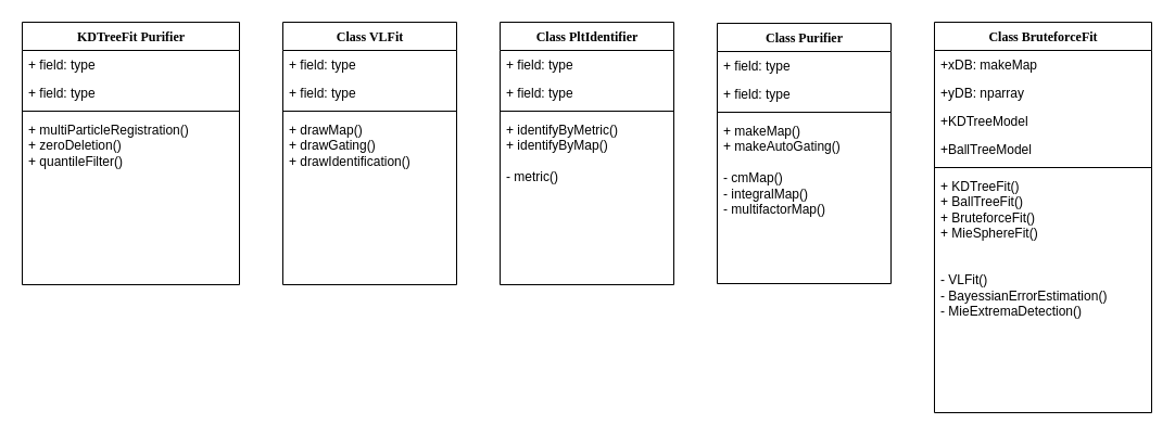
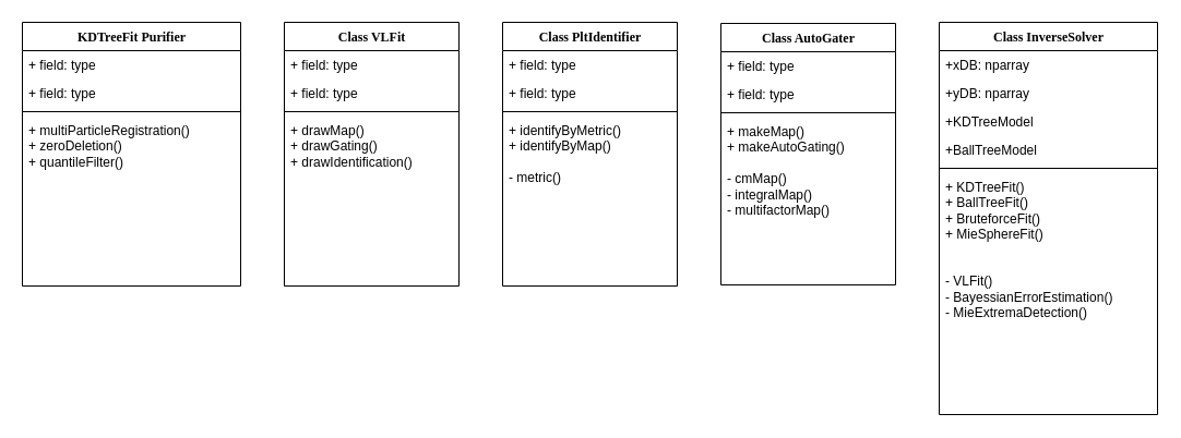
  <mxCell id="0" />
  <mxCell id="1" parent="0" />
  <mxCell id="2" value="KDTreeFit Purifier" style="swimlane;html=1;fontStyle=1;align=center;verticalAlign=top;childLayout=stackLayout;horizontal=1;startSize=26;horizontalStack=0;resizeParent=1;resizeLast=0;collapsible=1;marginBottom=0;swimlaneFillColor=#ffffff;rounded=0;shadow=0;comic=0;labelBackgroundColor=none;strokeWidth=1;fillColor=none;fontFamily=Verdana;fontSize=12" parent="1" vertex="1"><mxGeometry x="20" y="20" width="200" height="242" as="geometry" /></mxCell>
  <mxCell id="3" value="+ field: type" style="text;html=1;strokeColor=none;fillColor=none;align=left;verticalAlign=top;spacingLeft=4;spacingRight=4;whiteSpace=wrap;overflow=hidden;rotatable=0;points=[[0,0.5],[1,0.5]];portConstraint=eastwest;" parent="2" vertex="1"><mxGeometry y="26" width="200" height="26" as="geometry" /></mxCell>
  <mxCell id="4" value="+ field: type" style="text;html=1;strokeColor=none;fillColor=none;align=left;verticalAlign=top;spacingLeft=4;spacingRight=4;whiteSpace=wrap;overflow=hidden;rotatable=0;points=[[0,0.5],[1,0.5]];portConstraint=eastwest;" parent="2" vertex="1"><mxGeometry y="52" width="200" height="26" as="geometry" /></mxCell>
  <mxCell id="5" value="" style="line;html=1;strokeWidth=1;fillColor=none;align=left;verticalAlign=middle;spacingTop=-1;spacingLeft=3;spacingRight=3;rotatable=0;labelPosition=right;points=[];portConstraint=eastwest;" parent="2" vertex="1"><mxGeometry y="78" width="200" height="8" as="geometry" /></mxCell>
  <mxCell id="6" value="&lt;div&gt;+ multiParticleRegistration()&lt;/div&gt;&lt;div&gt;+ zeroDeletion()&lt;/div&gt;&lt;div&gt;+ quantileFilter()&lt;/div&gt;&lt;div&gt;&lt;br&gt;&lt;/div&gt;&lt;div&gt;&lt;span style=&quot;white-space: pre;&quot;&gt;&#09;&lt;/span&gt;&lt;br&gt;&lt;/div&gt;" style="text;html=1;strokeColor=none;fillColor=none;align=left;verticalAlign=top;spacingLeft=4;spacingRight=4;whiteSpace=wrap;overflow=hidden;rotatable=0;points=[[0,0.5],[1,0.5]];portConstraint=eastwest;" parent="2" vertex="1"><mxGeometry y="86" width="200" height="154" as="geometry" /></mxCell>
  <mxCell id="7" value="Class VLFit" style="swimlane;html=1;fontStyle=1;align=center;verticalAlign=top;childLayout=stackLayout;horizontal=1;startSize=26;horizontalStack=0;resizeParent=1;resizeLast=0;collapsible=1;marginBottom=0;swimlaneFillColor=#ffffff;rounded=0;shadow=0;comic=0;labelBackgroundColor=none;strokeWidth=1;fillColor=none;fontFamily=Verdana;fontSize=12" parent="1" vertex="1"><mxGeometry x="260" y="20" width="160" height="242" as="geometry" /></mxCell>
  <mxCell id="8" value="+ field: type" style="text;html=1;strokeColor=none;fillColor=none;align=left;verticalAlign=top;spacingLeft=4;spacingRight=4;whiteSpace=wrap;overflow=hidden;rotatable=0;points=[[0,0.5],[1,0.5]];portConstraint=eastwest;" parent="7" vertex="1"><mxGeometry y="26" width="160" height="26" as="geometry" /></mxCell>
  <mxCell id="9" value="+ field: type" style="text;html=1;strokeColor=none;fillColor=none;align=left;verticalAlign=top;spacingLeft=4;spacingRight=4;whiteSpace=wrap;overflow=hidden;rotatable=0;points=[[0,0.5],[1,0.5]];portConstraint=eastwest;" parent="7" vertex="1"><mxGeometry y="52" width="160" height="26" as="geometry" /></mxCell>
  <mxCell id="10" value="" style="line;html=1;strokeWidth=1;fillColor=none;align=left;verticalAlign=middle;spacingTop=-1;spacingLeft=3;spacingRight=3;rotatable=0;labelPosition=right;points=[];portConstraint=eastwest;" parent="7" vertex="1"><mxGeometry y="78" width="160" height="8" as="geometry" /></mxCell>
  <mxCell id="11" value="&lt;div&gt;+ drawMap()&lt;/div&gt;&lt;div&gt;+ drawGating()&lt;br&gt;&lt;/div&gt;&lt;div&gt;&lt;span style=&quot;white-space: pre;&quot;&gt;+ drawIdentification()&lt;/span&gt;&lt;/div&gt;&lt;div&gt;&lt;span style=&quot;white-space: pre;&quot;&gt;&#09;&lt;/span&gt;&lt;span style=&quot;white-space: pre;&quot;&gt;&#09;&lt;/span&gt;&lt;br&gt;&lt;/div&gt;" style="text;html=1;strokeColor=none;fillColor=none;align=left;verticalAlign=top;spacingLeft=4;spacingRight=4;whiteSpace=wrap;overflow=hidden;rotatable=0;points=[[0,0.5],[1,0.5]];portConstraint=eastwest;" parent="7" vertex="1"><mxGeometry y="86" width="160" height="154" as="geometry" /></mxCell>
  <mxCell id="12" value="Class PltIdentifier" style="swimlane;html=1;fontStyle=1;align=center;verticalAlign=top;childLayout=stackLayout;horizontal=1;startSize=26;horizontalStack=0;resizeParent=1;resizeLast=0;collapsible=1;marginBottom=0;swimlaneFillColor=#ffffff;rounded=0;shadow=0;comic=0;labelBackgroundColor=none;strokeWidth=1;fillColor=none;fontFamily=Verdana;fontSize=12" parent="1" vertex="1"><mxGeometry x="460" y="20" width="160" height="242" as="geometry" /></mxCell>
  <mxCell id="13" value="+ field: type" style="text;html=1;strokeColor=none;fillColor=none;align=left;verticalAlign=top;spacingLeft=4;spacingRight=4;whiteSpace=wrap;overflow=hidden;rotatable=0;points=[[0,0.5],[1,0.5]];portConstraint=eastwest;" parent="12" vertex="1"><mxGeometry y="26" width="160" height="26" as="geometry" /></mxCell>
  <mxCell id="14" value="+ field: type" style="text;html=1;strokeColor=none;fillColor=none;align=left;verticalAlign=top;spacingLeft=4;spacingRight=4;whiteSpace=wrap;overflow=hidden;rotatable=0;points=[[0,0.5],[1,0.5]];portConstraint=eastwest;" parent="12" vertex="1"><mxGeometry y="52" width="160" height="26" as="geometry" /></mxCell>
  <mxCell id="15" value="" style="line;html=1;strokeWidth=1;fillColor=none;align=left;verticalAlign=middle;spacingTop=-1;spacingLeft=3;spacingRight=3;rotatable=0;labelPosition=right;points=[];portConstraint=eastwest;" parent="12" vertex="1"><mxGeometry y="78" width="160" height="8" as="geometry" /></mxCell>
  <mxCell id="16" value="&lt;div&gt;&lt;span style=&quot;white-space: pre;&quot;&gt;+ identifyByMetric()&lt;/span&gt;&lt;/div&gt;&lt;div&gt;&lt;span style=&quot;white-space: pre;&quot;&gt;+ identifyByMap()&lt;/span&gt;&lt;/div&gt;&lt;div&gt;&lt;span style=&quot;white-space: pre;&quot;&gt;&lt;br&gt;&lt;/span&gt;&lt;/div&gt;&lt;div&gt;&lt;span style=&quot;white-space: pre;&quot;&gt;- metric()&lt;/span&gt;&lt;/div&gt;&lt;div&gt;&lt;span style=&quot;white-space: pre;&quot;&gt;&lt;span style=&quot;white-space: pre;&quot;&gt;&#09;&lt;/span&gt;&lt;br&gt;&lt;/span&gt;&lt;/div&gt;&lt;div&gt;&lt;span style=&quot;white-space: pre;&quot;&gt;&lt;span style=&quot;white-space: pre;&quot;&gt;&#09;&lt;/span&gt;&lt;br&gt;&lt;/span&gt;&lt;/div&gt;&lt;div&gt;&lt;span style=&quot;white-space: pre;&quot;&gt;&#09;&lt;/span&gt;&lt;br&gt;&lt;/div&gt;" style="text;html=1;strokeColor=none;fillColor=none;align=left;verticalAlign=top;spacingLeft=4;spacingRight=4;whiteSpace=wrap;overflow=hidden;rotatable=0;points=[[0,0.5],[1,0.5]];portConstraint=eastwest;" parent="12" vertex="1"><mxGeometry y="86" width="160" height="154" as="geometry" /></mxCell>
- <mxCell id="17" value="Class Purifier" style="swimlane;html=1;fontStyle=1;align=center;verticalAlign=top;childLayout=stackLayout;horizontal=1;startSize=26;horizontalStack=0;resizeParent=1;resizeLast=0;collapsible=1;marginBottom=0;swimlaneFillColor=#ffffff;rounded=0;shadow=0;comic=0;labelBackgroundColor=none;strokeWidth=1;fillColor=none;fontFamily=Verdana;fontSize=12" parent="1" vertex="1"><mxGeometry x="660" y="21" width="160" height="240" as="geometry" /></mxCell>
+ <mxCell id="17" value="Class AutoGater" style="swimlane;html=1;fontStyle=1;align=center;verticalAlign=top;childLayout=stackLayout;horizontal=1;startSize=26;horizontalStack=0;resizeParent=1;resizeLast=0;collapsible=1;marginBottom=0;swimlaneFillColor=#ffffff;rounded=0;shadow=0;comic=0;labelBackgroundColor=none;strokeWidth=1;fillColor=none;fontFamily=Verdana;fontSize=12" parent="1" vertex="1"><mxGeometry x="660" y="21" width="160" height="240" as="geometry" /></mxCell>
  <mxCell id="18" value="+ field: type" style="text;html=1;strokeColor=none;fillColor=none;align=left;verticalAlign=top;spacingLeft=4;spacingRight=4;whiteSpace=wrap;overflow=hidden;rotatable=0;points=[[0,0.5],[1,0.5]];portConstraint=eastwest;" parent="17" vertex="1"><mxGeometry y="26" width="160" height="26" as="geometry" /></mxCell>
  <mxCell id="19" value="+ field: type" style="text;html=1;strokeColor=none;fillColor=none;align=left;verticalAlign=top;spacingLeft=4;spacingRight=4;whiteSpace=wrap;overflow=hidden;rotatable=0;points=[[0,0.5],[1,0.5]];portConstraint=eastwest;" parent="17" vertex="1"><mxGeometry y="52" width="160" height="26" as="geometry" /></mxCell>
  <mxCell id="20" value="" style="line;html=1;strokeWidth=1;fillColor=none;align=left;verticalAlign=middle;spacingTop=-1;spacingLeft=3;spacingRight=3;rotatable=0;labelPosition=right;points=[];portConstraint=eastwest;" parent="17" vertex="1"><mxGeometry y="78" width="160" height="8" as="geometry" /></mxCell>
  <mxCell id="21" value="&lt;div&gt;+ makeMap()&lt;/div&gt;&lt;div&gt;+ makeAutoGating()&lt;/div&gt;&lt;div&gt;&lt;span style=&quot;white-space: pre;&quot;&gt;&#09;&lt;/span&gt;&lt;br&gt;&lt;/div&gt;&lt;div&gt;&lt;span style=&quot;white-space: pre;&quot;&gt;- cmMap()&lt;/span&gt;&lt;/div&gt;&lt;div&gt;&lt;span style=&quot;white-space: pre;&quot;&gt;- integralMap()&lt;/span&gt;&lt;/div&gt;&lt;div&gt;&lt;span style=&quot;white-space: pre;&quot;&gt;- multifactorMap()&lt;br&gt;&lt;/span&gt;&lt;/div&gt;&lt;div&gt;&lt;span style=&quot;white-space: pre;&quot;&gt;&lt;span style=&quot;white-space: pre;&quot;&gt;&#09;&lt;/span&gt;&#09;&lt;/span&gt;&lt;br&gt;&lt;/div&gt;&lt;div&gt;&lt;br&gt;&lt;/div&gt;" style="text;html=1;strokeColor=none;fillColor=none;align=left;verticalAlign=top;spacingLeft=4;spacingRight=4;whiteSpace=wrap;overflow=hidden;rotatable=0;points=[[0,0.5],[1,0.5]];portConstraint=eastwest;" parent="17" vertex="1"><mxGeometry y="86" width="160" height="154" as="geometry" /></mxCell>
- <mxCell id="22" value="Class BruteforceFit" style="swimlane;html=1;fontStyle=1;align=center;verticalAlign=top;childLayout=stackLayout;horizontal=1;startSize=26;horizontalStack=0;resizeParent=1;resizeLast=0;collapsible=1;marginBottom=0;swimlaneFillColor=#ffffff;rounded=0;shadow=0;comic=0;labelBackgroundColor=none;strokeWidth=1;fillColor=none;fontFamily=Verdana;fontSize=12" parent="1" vertex="1"><mxGeometry x="860" y="20" width="200" height="360" as="geometry" /></mxCell>
- <mxCell id="23" value="+xDB: makeMap" style="text;html=1;strokeColor=none;fillColor=none;align=left;verticalAlign=top;spacingLeft=4;spacingRight=4;whiteSpace=wrap;overflow=hidden;rotatable=0;points=[[0,0.5],[1,0.5]];portConstraint=eastwest;" parent="22" vertex="1"><mxGeometry y="26" width="200" height="26" as="geometry" /></mxCell>
+ <mxCell id="22" value="Class InverseSolver" style="swimlane;html=1;fontStyle=1;align=center;verticalAlign=top;childLayout=stackLayout;horizontal=1;startSize=26;horizontalStack=0;resizeParent=1;resizeLast=0;collapsible=1;marginBottom=0;swimlaneFillColor=#ffffff;rounded=0;shadow=0;comic=0;labelBackgroundColor=none;strokeWidth=1;fillColor=none;fontFamily=Verdana;fontSize=12" parent="1" vertex="1"><mxGeometry x="860" y="20" width="200" height="360" as="geometry" /></mxCell>
+ <mxCell id="23" value="+xDB: nparray" style="text;html=1;strokeColor=none;fillColor=none;align=left;verticalAlign=top;spacingLeft=4;spacingRight=4;whiteSpace=wrap;overflow=hidden;rotatable=0;points=[[0,0.5],[1,0.5]];portConstraint=eastwest;" parent="22" vertex="1"><mxGeometry y="26" width="200" height="26" as="geometry" /></mxCell>
  <mxCell id="24" value="+yDB: nparray" style="text;html=1;strokeColor=none;fillColor=none;align=left;verticalAlign=top;spacingLeft=4;spacingRight=4;whiteSpace=wrap;overflow=hidden;rotatable=0;points=[[0,0.5],[1,0.5]];portConstraint=eastwest;" parent="22" vertex="1"><mxGeometry y="52" width="200" height="26" as="geometry" /></mxCell>
  <mxCell id="25" value="+KDTreeModel" style="text;html=1;strokeColor=none;fillColor=none;align=left;verticalAlign=top;spacingLeft=4;spacingRight=4;whiteSpace=wrap;overflow=hidden;rotatable=0;points=[[0,0.5],[1,0.5]];portConstraint=eastwest;" parent="22" vertex="1"><mxGeometry y="78" width="200" height="26" as="geometry" /></mxCell>
  <mxCell id="26" value="+BallTreeModel" style="text;html=1;strokeColor=none;fillColor=none;align=left;verticalAlign=top;spacingLeft=4;spacingRight=4;whiteSpace=wrap;overflow=hidden;rotatable=0;points=[[0,0.5],[1,0.5]];portConstraint=eastwest;" parent="22" vertex="1"><mxGeometry y="104" width="200" height="26" as="geometry" /></mxCell>
  <mxCell id="27" value="" style="line;html=1;strokeWidth=1;fillColor=none;align=left;verticalAlign=middle;spacingTop=-1;spacingLeft=3;spacingRight=3;rotatable=0;labelPosition=right;points=[];portConstraint=eastwest;" parent="22" vertex="1"><mxGeometry y="130" width="200" height="8" as="geometry" /></mxCell>
  <mxCell id="28" value="&lt;div&gt;+ KDTreeFit()&lt;/div&gt;&lt;div&gt;+ BallTreeFit()&lt;/div&gt;&lt;div&gt;&lt;span style=&quot;white-space: pre;&quot;&gt;+ BruteforceFit()&lt;/span&gt;&lt;br&gt;&lt;/div&gt;&lt;div&gt;+ MieSphereFit()&lt;/div&gt;&lt;div&gt;&lt;span style=&quot;white-space: pre;&quot;&gt;&#09;&lt;/span&gt;&lt;br&gt;&lt;/div&gt;&lt;div&gt;&lt;span style=&quot;white-space: pre;&quot;&gt;&#09;&lt;/span&gt;&lt;/div&gt;&lt;div&gt;- VLFit()&lt;/div&gt;&lt;div&gt;- BayessianErrorEstimation()&lt;/div&gt;&lt;div&gt;- MieExtremaDetection()&lt;/div&gt;&lt;div&gt;&lt;br&gt;&lt;/div&gt;&lt;div&gt;&lt;span style=&quot;white-space: pre;&quot;&gt;&#09;&lt;/span&gt;&lt;br&gt;&lt;/div&gt;&lt;div&gt;&lt;span style=&quot;white-space: pre;&quot;&gt;&#09;&lt;/span&gt;&lt;br&gt;&lt;/div&gt;&lt;div&gt;&lt;span style=&quot;white-space: pre;&quot;&gt;&#09;&lt;/span&gt;&lt;br&gt;&lt;/div&gt;" style="text;html=1;strokeColor=none;fillColor=none;align=left;verticalAlign=top;spacingLeft=4;spacingRight=4;whiteSpace=wrap;overflow=hidden;rotatable=0;points=[[0,0.5],[1,0.5]];portConstraint=eastwest;" parent="22" vertex="1"><mxGeometry y="138" width="200" height="222" as="geometry" /></mxCell>
